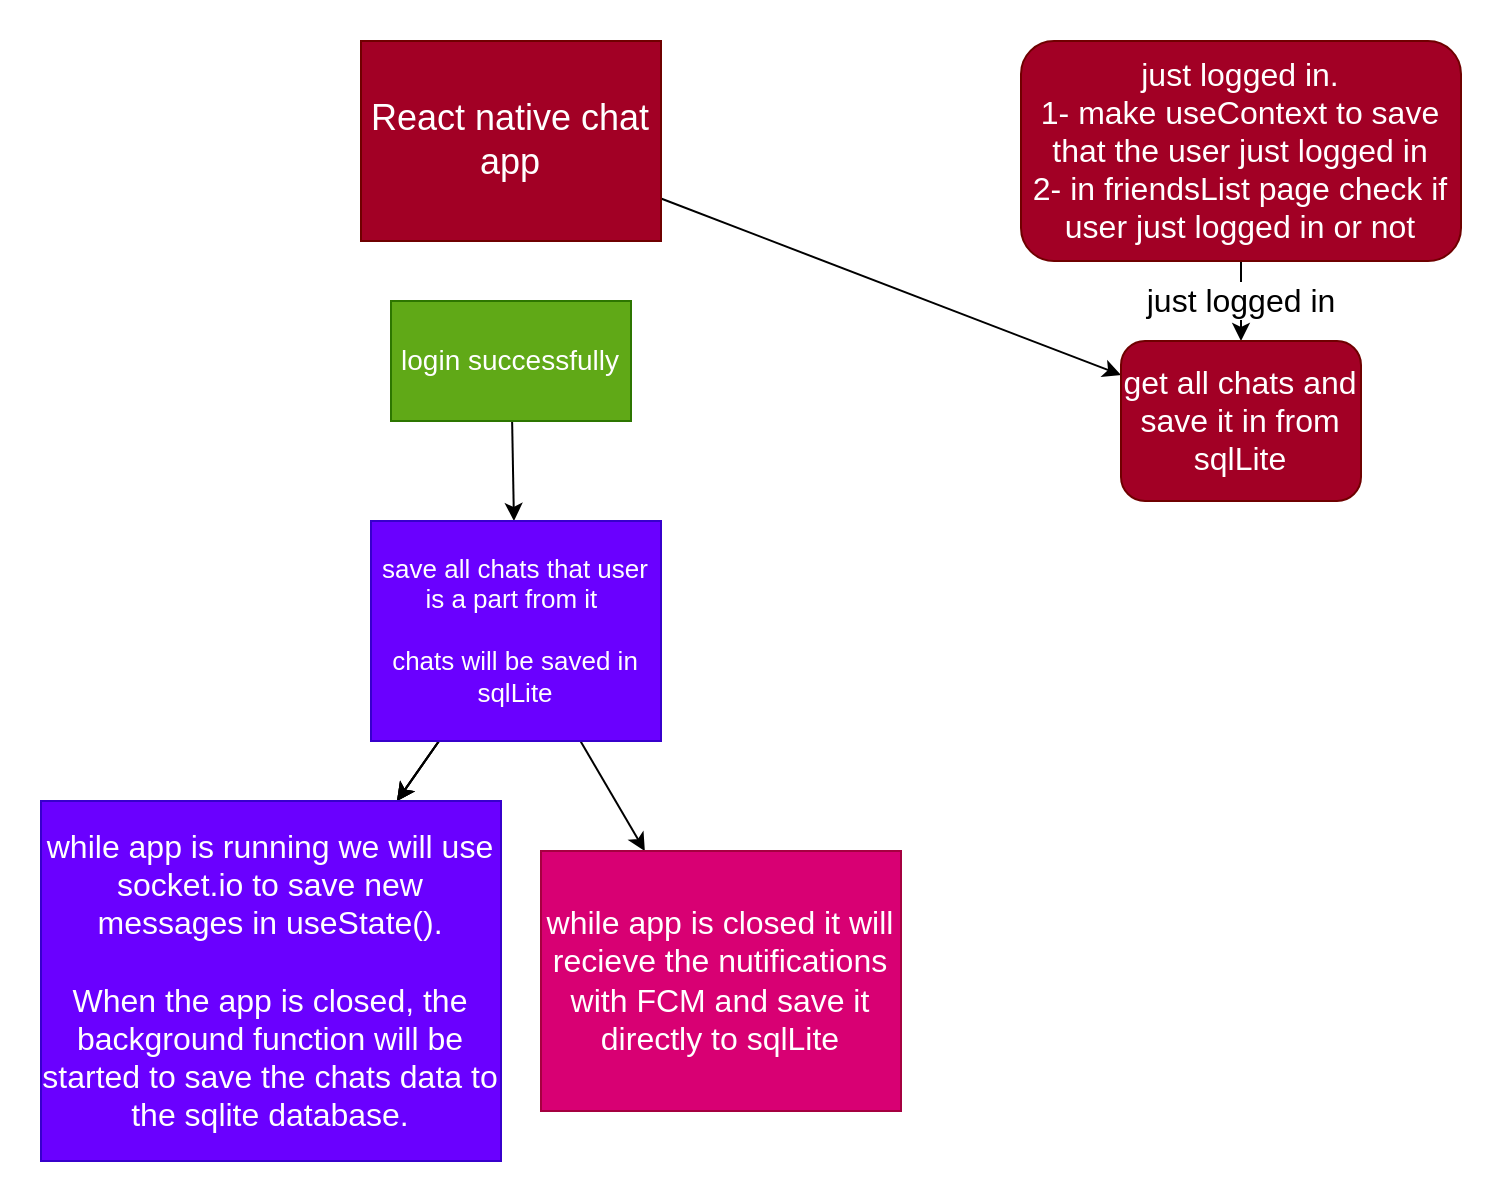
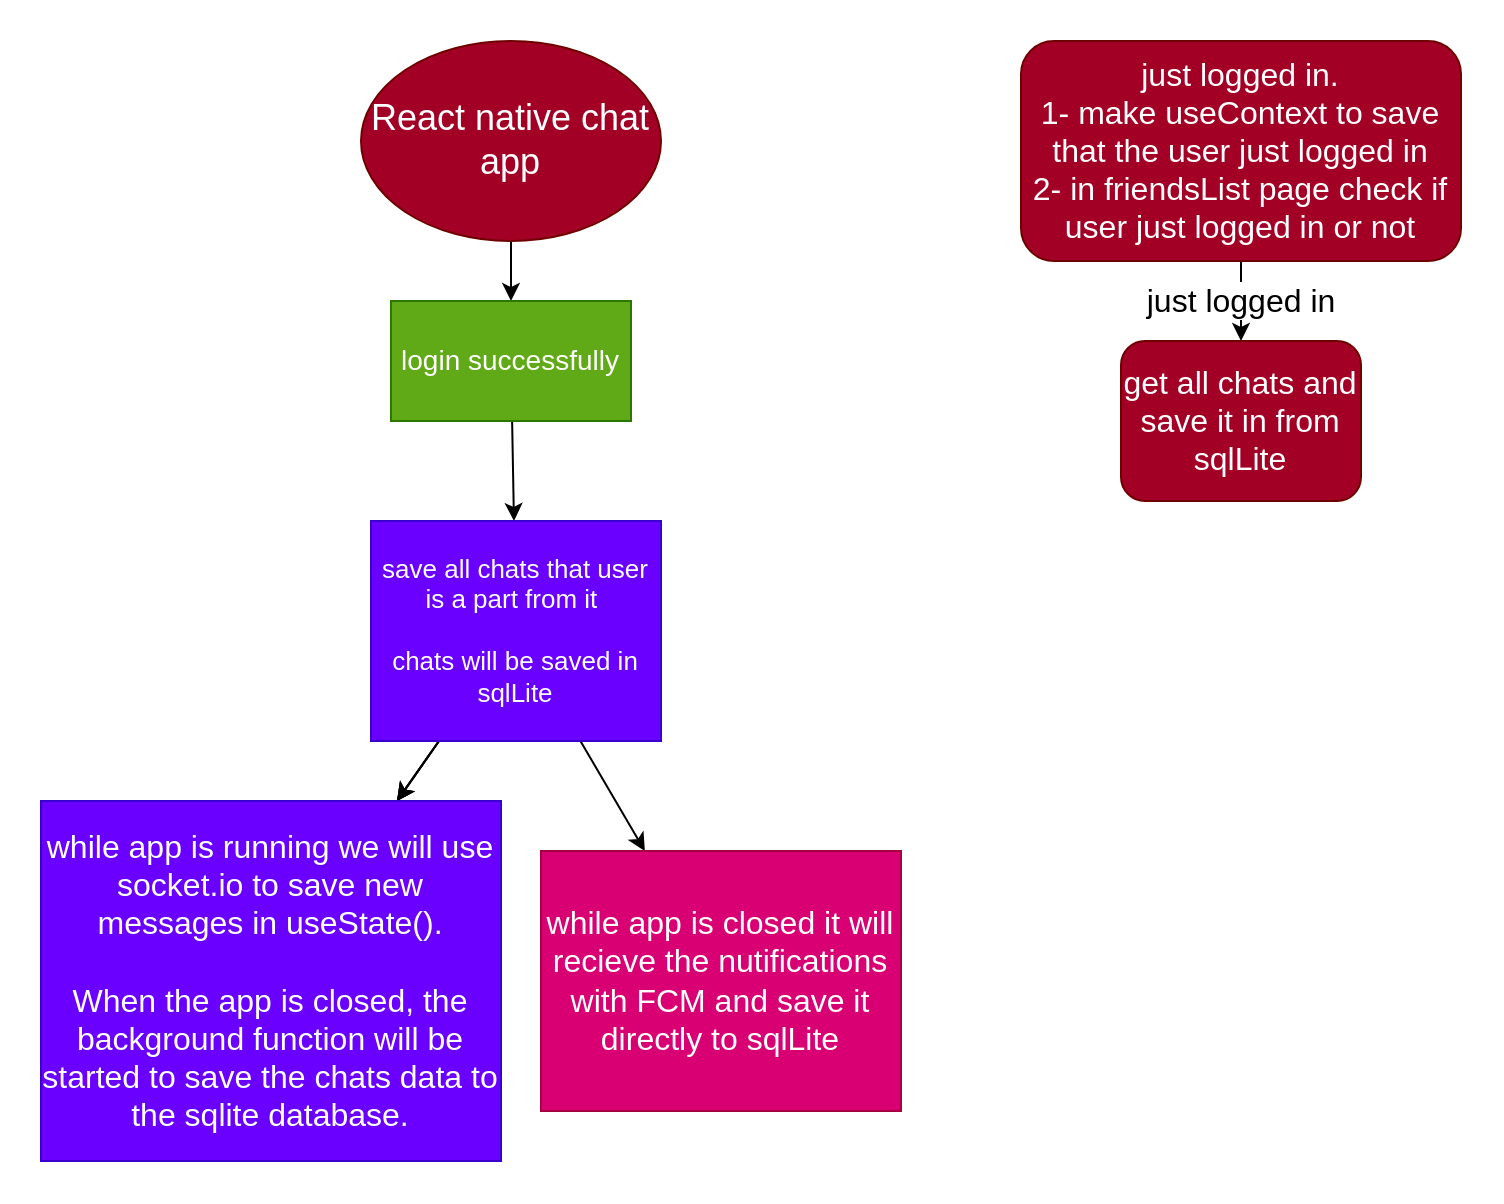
  <mxCell id="0" />
  <mxCell id="1" parent="0" />
- <mxCell id="2" value="" style="edgeStyle=none;html=1;fontSize=18;" edge="1" parent="1" source="3" target="15"><mxGeometry relative="1" as="geometry" /></mxCell>
- <mxCell id="3" value="&lt;font style=&quot;font-size: 18px;&quot;&gt;React native chat app&lt;/font&gt;" style="rounded=0;whiteSpace=wrap;html=1;fillColor=#a20025;fontColor=#ffffff;strokeColor=#6F0000;" vertex="1" parent="1"><mxGeometry x="180" width="150" height="100" as="geometry" y="20" /></mxCell>
+ <mxCell id="2" value="" style="edgeStyle=none;html=1;fontSize=18;" edge="1" parent="1" source="3" target="5"><mxGeometry relative="1" as="geometry" /></mxCell>
+ <mxCell id="3" value="&lt;font style=&quot;font-size: 18px;&quot;&gt;React native chat app&lt;/font&gt;" style="ellipse;whiteSpace=wrap;html=1;fillColor=#a20025;fontColor=#ffffff;strokeColor=#6F0000;" vertex="1" parent="1"><mxGeometry x="180" width="150" height="100" as="geometry" y="20" /></mxCell>
  <mxCell id="4" value="" style="edgeStyle=none;html=1;fontSize=14;" edge="1" parent="1" source="5" target="10"><mxGeometry relative="1" as="geometry" /></mxCell>
  <mxCell id="5" value="&lt;font style=&quot;font-size: 14px;&quot;&gt;login successfully&lt;/font&gt;" style="whiteSpace=wrap;html=1;fillColor=#60a917;strokeColor=#2D7600;fontColor=#ffffff;rounded=0;" vertex="1" parent="1"><mxGeometry x="195" y="150" width="120" height="60" as="geometry" /></mxCell>
  <mxCell id="6" value="" style="edgeStyle=none;html=1;fontSize=13;" edge="1" parent="1" source="10" target="11"><mxGeometry relative="1" as="geometry" /></mxCell>
  <mxCell id="7" value="" style="edgeStyle=none;html=1;fontSize=16;" edge="1" parent="1" source="10" target="11"><mxGeometry relative="1" as="geometry" /></mxCell>
  <mxCell id="8" value="" style="edgeStyle=none;html=1;fontSize=16;" edge="1" parent="1" source="10" target="11"><mxGeometry relative="1" as="geometry" /></mxCell>
  <mxCell id="9" value="" style="edgeStyle=none;html=1;fontSize=16;" edge="1" parent="1" source="10" target="12"><mxGeometry relative="1" as="geometry" /></mxCell>
  <mxCell id="10" value="&lt;font style=&quot;font-size: 13px;&quot;&gt;save all chats that user is a part from it&amp;nbsp;&lt;br&gt;&lt;br&gt;chats will be saved in sqlLite&lt;br&gt;&lt;/font&gt;" style="whiteSpace=wrap;html=1;fillColor=#6a00ff;strokeColor=#3700CC;fontColor=#ffffff;rounded=0;" vertex="1" parent="1"><mxGeometry x="185" y="260" width="145" height="110" as="geometry" /></mxCell>
  <mxCell id="11" value="&lt;font style=&quot;font-size: 16px;&quot;&gt;while app is running we will use socket.io to save new messages in useState().&lt;br&gt;&lt;br&gt;When the app is closed, the background function will be started to save the chats data to the sqlite database.&lt;br&gt;&lt;/font&gt;" style="whiteSpace=wrap;html=1;fillColor=#6a00ff;strokeColor=#3700CC;fontColor=#ffffff;rounded=0;glass=0;shadow=0;" vertex="1" parent="1"><mxGeometry x="20" y="400" width="230" height="180" as="geometry" /></mxCell>
  <mxCell id="12" value="&lt;font style=&quot;font-size: 16px;&quot;&gt;while app is closed it will recieve the nutifications with&amp;nbsp;FCM and save it directly to sqlLite&lt;/font&gt;" style="whiteSpace=wrap;html=1;fillColor=#d80073;strokeColor=#A50040;fontColor=#ffffff;rounded=0;" vertex="1" parent="1"><mxGeometry x="270" y="425" width="180" height="130" as="geometry" /></mxCell>
  <mxCell id="13" value="just logged in" style="edgeStyle=none;html=1;fontSize=16;" edge="1" parent="1" source="14" target="15"><mxGeometry relative="1" as="geometry" /></mxCell>
  <mxCell id="14" value="just logged in.&lt;br&gt;1- make useContext to save that the user just logged in&lt;br&gt;&lt;div style=&quot;&quot;&gt;&lt;span style=&quot;background-color: initial;&quot;&gt;2- in friendsList page check if user just logged in or not&lt;/span&gt;&lt;/div&gt;" style="rounded=1;whiteSpace=wrap;html=1;shadow=0;glass=0;fontSize=16;fillColor=#a20025;fontColor=#ffffff;strokeColor=#6F0000;spacingLeft=0;spacingRight=0;align=center;" vertex="1" parent="1"><mxGeometry x="510" width="220" height="110" as="geometry" y="20" /></mxCell>
  <mxCell id="15" value="get all chats and save it in from sqlLite" style="whiteSpace=wrap;html=1;fontSize=16;fillColor=#a20025;strokeColor=#6F0000;fontColor=#ffffff;rounded=1;shadow=0;glass=0;spacingLeft=0;spacingRight=0;" vertex="1" parent="1"><mxGeometry x="560" y="170" width="120" height="80" as="geometry" /></mxCell>
